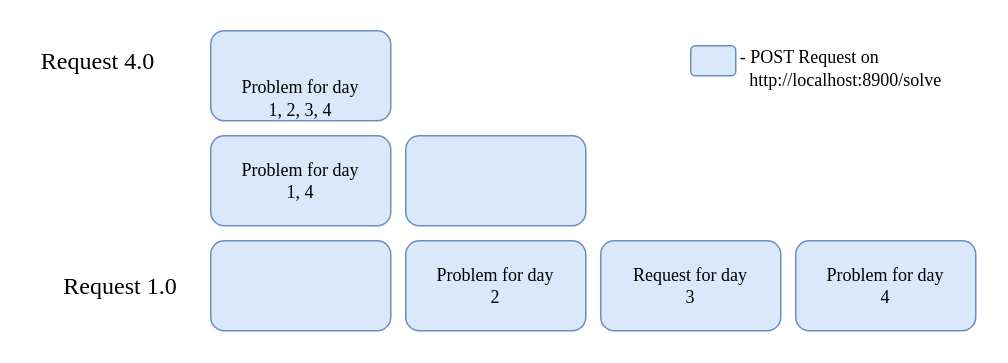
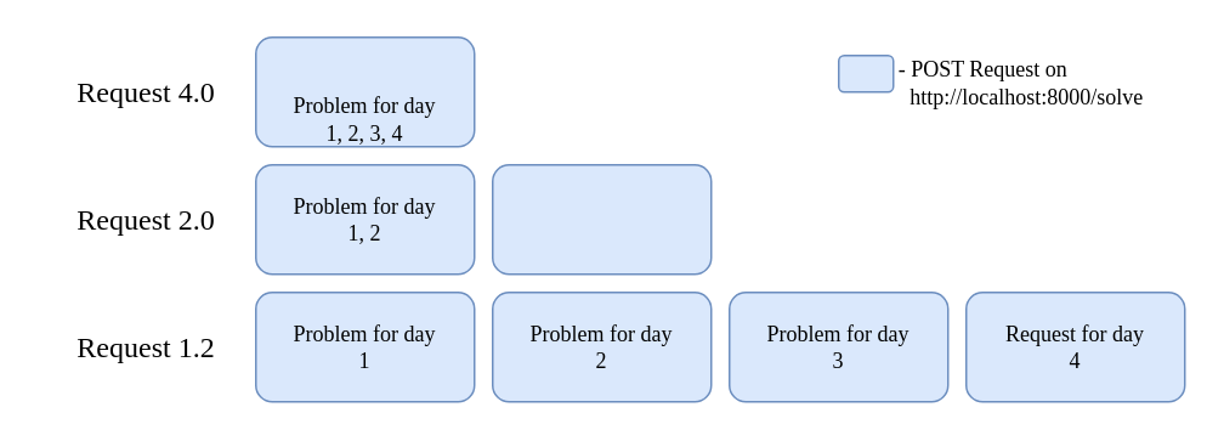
  <mxCell id="0" />
  <mxCell id="1" parent="0" />
  <mxCell id="2" value="" style="rounded=1;whiteSpace=wrap;html=1;fillColor=#dae8fc;strokeColor=#6c8ebf;" vertex="1" parent="1"><mxGeometry x="140" y="160" width="120" height="60" as="geometry" /></mxCell>
  <mxCell id="3" value="" style="rounded=1;whiteSpace=wrap;html=1;fillColor=#dae8fc;strokeColor=#6c8ebf;" vertex="1" parent="1"><mxGeometry x="270" y="160" width="120" height="60" as="geometry" /></mxCell>
  <mxCell id="4" value="" style="rounded=1;whiteSpace=wrap;html=1;fillColor=#dae8fc;strokeColor=#6c8ebf;" vertex="1" parent="1"><mxGeometry x="400" y="160" width="120" height="60" as="geometry" /></mxCell>
  <mxCell id="5" value="" style="rounded=1;whiteSpace=wrap;html=1;fillColor=#dae8fc;strokeColor=#6c8ebf;" vertex="1" parent="1"><mxGeometry x="530" y="160" width="120" height="60" as="geometry" /></mxCell>
  <mxCell id="6" value="" style="rounded=1;whiteSpace=wrap;html=1;fillColor=#dae8fc;strokeColor=#6c8ebf;" vertex="1" parent="1"><mxGeometry x="140" y="90" width="120" height="60" as="geometry" /></mxCell>
  <mxCell id="7" value="" style="rounded=1;whiteSpace=wrap;html=1;fillColor=#dae8fc;strokeColor=#6c8ebf;" vertex="1" parent="1"><mxGeometry x="270" y="90" width="120" height="60" as="geometry" /></mxCell>
  <mxCell id="8" value="" style="rounded=1;whiteSpace=wrap;html=1;fillColor=#dae8fc;strokeColor=#6c8ebf;" vertex="1" parent="1"><mxGeometry x="140" y="20" width="120" height="60" as="geometry" /></mxCell>
- <mxCell id="9" value="&lt;font face=&quot;Times New Roman&quot;&gt;&lt;span style=&quot;font-size: 16px&quot;&gt;Request 1.0&lt;/span&gt;&lt;/font&gt;" style="text;html=1;strokeColor=none;fillColor=none;align=center;verticalAlign=middle;whiteSpace=wrap;rounded=0;" vertex="1" parent="1"><mxGeometry x="20" y="180" width="120" height="20" as="geometry" /></mxCell>
- <mxCell id="11" value="&lt;font style=&quot;font-size: 16px&quot; face=&quot;Times New Roman&quot;&gt;Request 4.0&lt;/font&gt;" style="text;html=1;strokeColor=none;fillColor=none;align=center;verticalAlign=middle;whiteSpace=wrap;rounded=0;" vertex="1" parent="1"><mxGeometry x="5" y="30" width="120" height="20" as="geometry" /></mxCell>
+ <mxCell id="9" value="&lt;font face=&quot;Times New Roman&quot;&gt;&lt;span style=&quot;font-size: 16px&quot;&gt;Request 1.2&lt;/span&gt;&lt;/font&gt;" style="text;html=1;strokeColor=none;fillColor=none;align=center;verticalAlign=middle;whiteSpace=wrap;rounded=0;" vertex="1" parent="1"><mxGeometry x="20" y="180" width="120" height="20" as="geometry" /></mxCell>
+ <mxCell id="10" value="&lt;font style=&quot;font-size: 16px&quot; face=&quot;Times New Roman&quot;&gt;Request 2.0&lt;/font&gt;" style="text;html=1;strokeColor=none;fillColor=none;align=center;verticalAlign=middle;whiteSpace=wrap;rounded=0;" vertex="1" parent="1"><mxGeometry x="20" y="110" width="120" height="20" as="geometry" /></mxCell>
+ <mxCell id="11" value="&lt;font style=&quot;font-size: 16px&quot; face=&quot;Times New Roman&quot;&gt;Request 4.0&lt;/font&gt;" style="text;html=1;strokeColor=none;fillColor=none;align=center;verticalAlign=middle;whiteSpace=wrap;rounded=0;" vertex="1" parent="1"><mxGeometry x="20" y="40" width="120" height="20" as="geometry" /></mxCell>
  <mxCell id="12" value="&lt;font face=&quot;Times New Roman&quot;&gt;Problem for day 1, 2, 3, 4&lt;/font&gt;" style="text;html=1;strokeColor=none;fillColor=none;align=center;verticalAlign=middle;whiteSpace=wrap;rounded=0;" vertex="1" parent="1"><mxGeometry x="155" y="55" width="90" height="20" as="geometry" /></mxCell>
- <mxCell id="13" value="&lt;font face=&quot;Times New Roman&quot;&gt;Problem for day 1, 4&lt;/font&gt;" style="text;html=1;strokeColor=none;fillColor=none;align=center;verticalAlign=middle;whiteSpace=wrap;rounded=0;" vertex="1" parent="1"><mxGeometry x="155" y="110" width="90" height="20" as="geometry" /></mxCell>
+ <mxCell id="13" value="&lt;font face=&quot;Times New Roman&quot;&gt;Problem for day 1, 2&lt;/font&gt;" style="text;html=1;strokeColor=none;fillColor=none;align=center;verticalAlign=middle;whiteSpace=wrap;rounded=0;" vertex="1" parent="1"><mxGeometry x="155" y="110" width="90" height="20" as="geometry" /></mxCell>
+ <mxCell id="14" value="&lt;font face=&quot;Times New Roman&quot;&gt;Problem for day&lt;br&gt;1&lt;/font&gt;" style="text;html=1;strokeColor=none;fillColor=none;align=center;verticalAlign=middle;whiteSpace=wrap;rounded=0;" vertex="1" parent="1"><mxGeometry x="155" y="180" width="90" height="20" as="geometry" /></mxCell>
  <mxCell id="15" value="&lt;font face=&quot;Times New Roman&quot;&gt;Problem for day&lt;br&gt;2&lt;/font&gt;" style="text;html=1;strokeColor=none;fillColor=none;align=center;verticalAlign=middle;whiteSpace=wrap;rounded=0;" vertex="1" parent="1"><mxGeometry x="285" y="180" width="90" height="20" as="geometry" /></mxCell>
- <mxCell id="16" value="&lt;font face=&quot;Times New Roman&quot;&gt;Request for day&lt;br&gt;3&lt;/font&gt;" style="text;html=1;strokeColor=none;fillColor=none;align=center;verticalAlign=middle;whiteSpace=wrap;rounded=0;" vertex="1" parent="1"><mxGeometry x="415" y="180" width="90" height="20" as="geometry" /></mxCell>
- <mxCell id="17" value="&lt;font face=&quot;Times New Roman&quot;&gt;Problem for day&lt;br&gt;4&lt;/font&gt;" style="text;html=1;strokeColor=none;fillColor=none;align=center;verticalAlign=middle;whiteSpace=wrap;rounded=0;" vertex="1" parent="1"><mxGeometry x="545" y="180" width="90" height="20" as="geometry" /></mxCell>
+ <mxCell id="16" value="&lt;font face=&quot;Times New Roman&quot;&gt;Problem for day&lt;br&gt;3&lt;/font&gt;" style="text;html=1;strokeColor=none;fillColor=none;align=center;verticalAlign=middle;whiteSpace=wrap;rounded=0;" vertex="1" parent="1"><mxGeometry x="415" y="180" width="90" height="20" as="geometry" /></mxCell>
+ <mxCell id="17" value="&lt;font face=&quot;Times New Roman&quot;&gt;Request for day&lt;br&gt;4&lt;/font&gt;" style="text;html=1;strokeColor=none;fillColor=none;align=center;verticalAlign=middle;whiteSpace=wrap;rounded=0;" vertex="1" parent="1"><mxGeometry x="545" y="180" width="90" height="20" as="geometry" /></mxCell>
  <mxCell id="18" value="" style="rounded=1;whiteSpace=wrap;html=1;fillColor=#dae8fc;strokeColor=#6c8ebf;" vertex="1" parent="1"><mxGeometry x="460" y="30" width="30" height="20" as="geometry" /></mxCell>
- <mxCell id="19" value="&lt;font face=&quot;Times New Roman&quot;&gt;- POST Request on&amp;nbsp; &amp;nbsp; &amp;nbsp; &amp;nbsp; &amp;nbsp; &amp;nbsp; &amp;nbsp; &amp;nbsp; &amp;nbsp; http://localhost:8900/solve&amp;nbsp;&lt;/font&gt;" style="text;html=1;strokeColor=none;fillColor=none;align=center;verticalAlign=middle;whiteSpace=wrap;rounded=0;" vertex="1" parent="1"><mxGeometry x="480" y="20" width="170" height="50" as="geometry" /></mxCell>
+ <mxCell id="19" value="&lt;font face=&quot;Times New Roman&quot;&gt;- POST Request on&amp;nbsp; &amp;nbsp; &amp;nbsp; &amp;nbsp; &amp;nbsp; &amp;nbsp; &amp;nbsp; &amp;nbsp; &amp;nbsp; http://localhost:8000/solve&amp;nbsp;&lt;/font&gt;" style="text;html=1;strokeColor=none;fillColor=none;align=center;verticalAlign=middle;whiteSpace=wrap;rounded=0;" vertex="1" parent="1"><mxGeometry x="480" y="20" width="170" height="50" as="geometry" /></mxCell>
